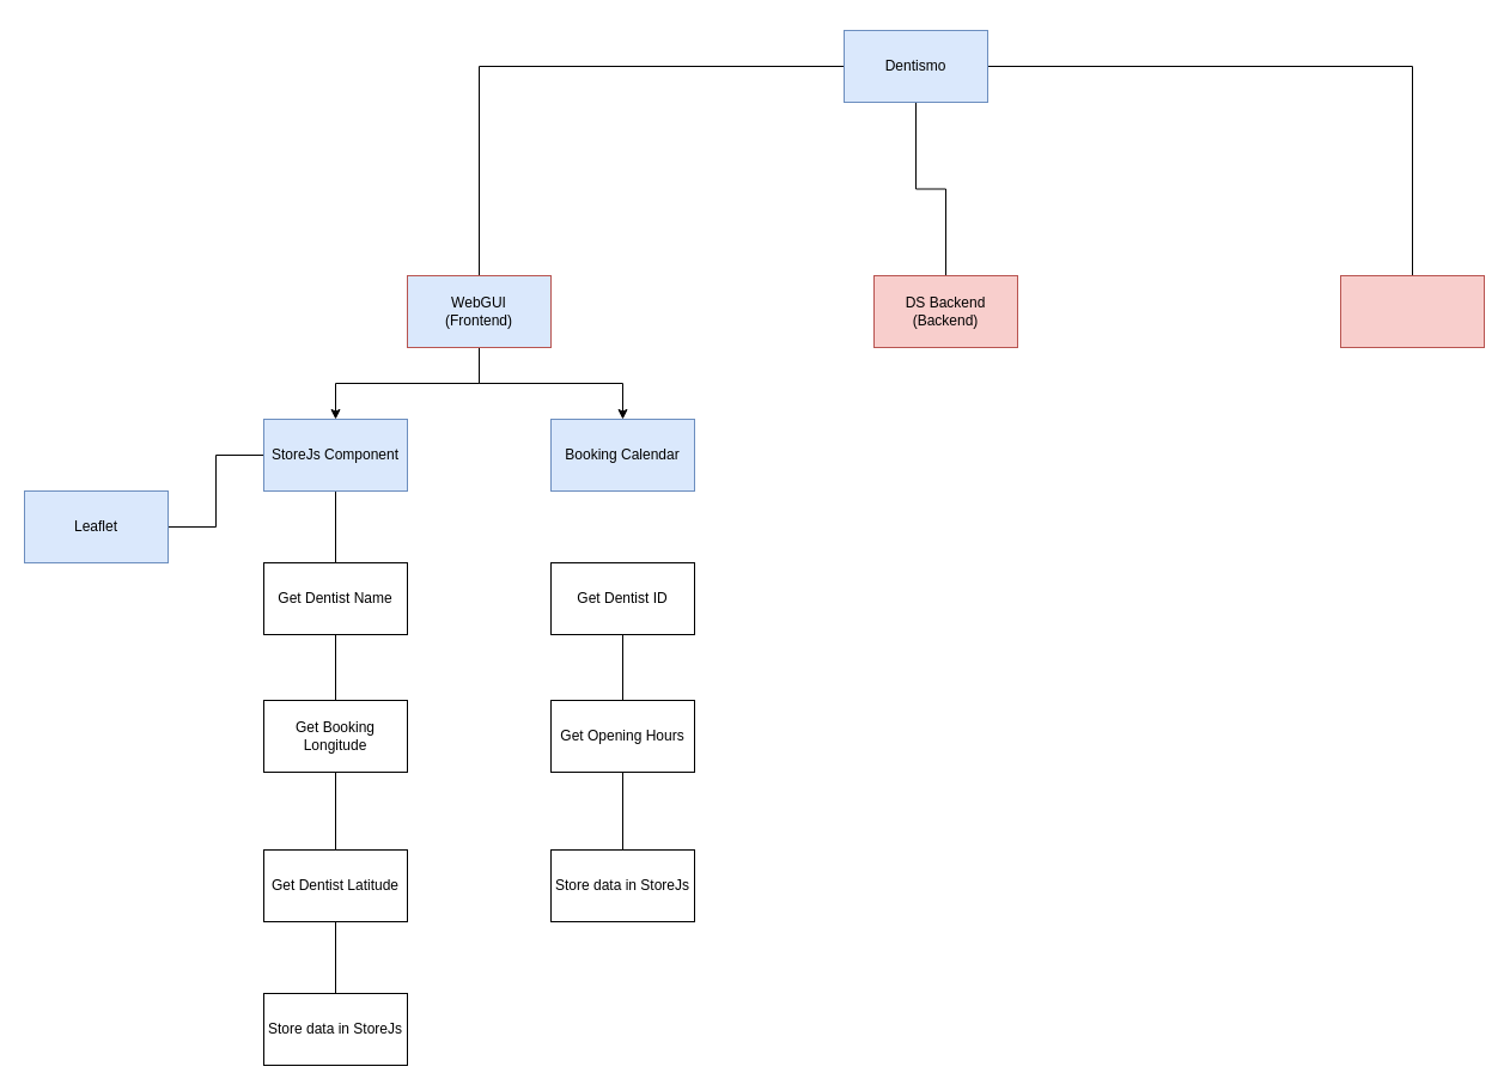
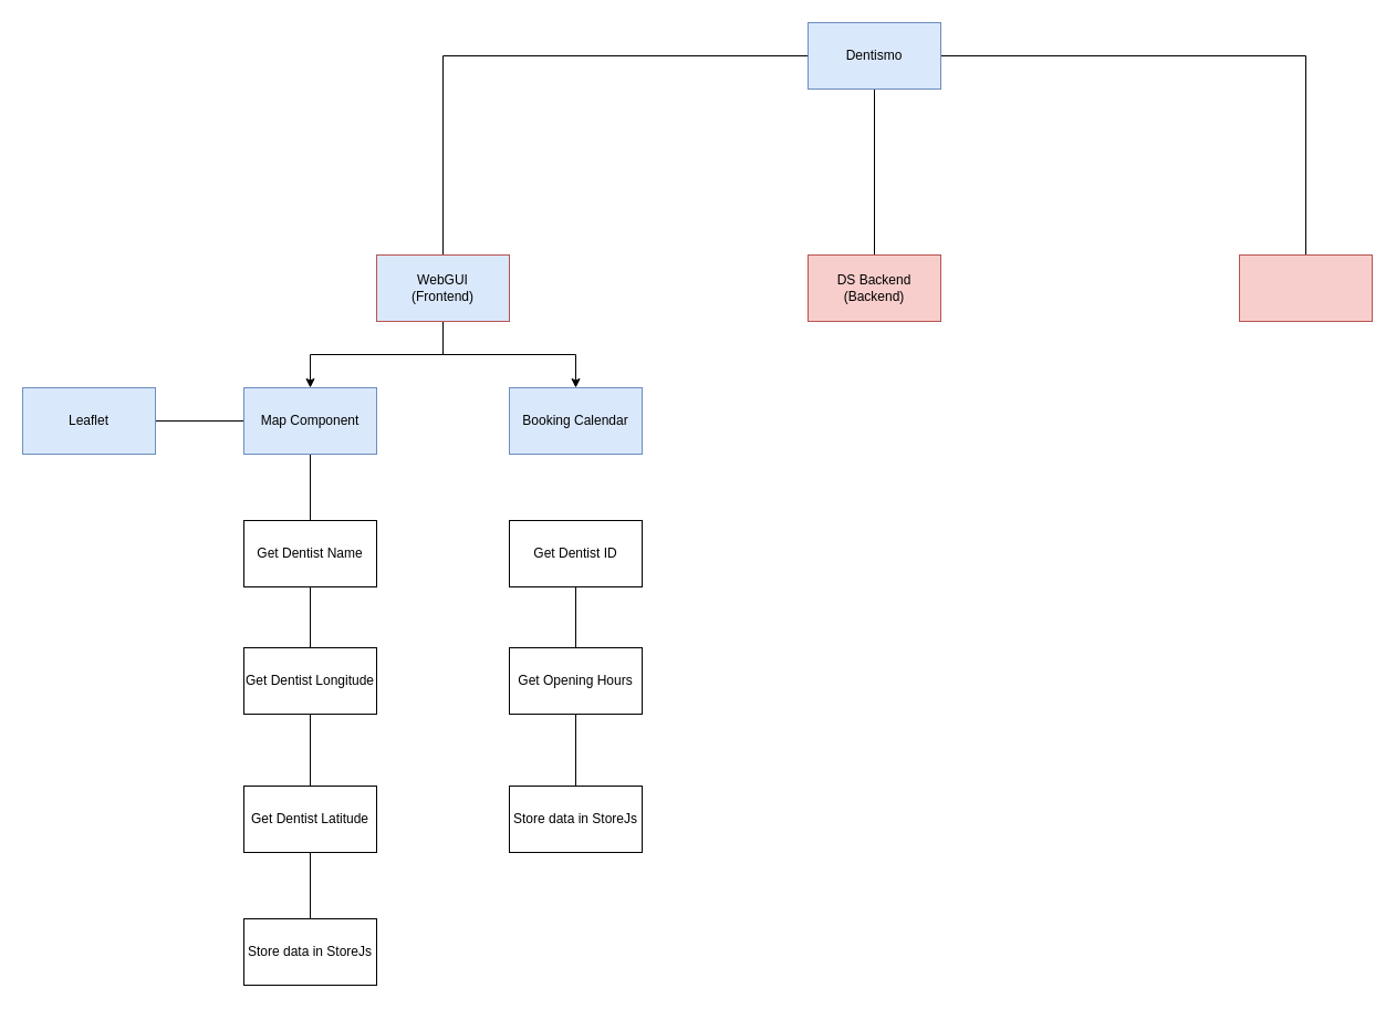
  <mxCell id="0" />
  <mxCell id="1" parent="0" />
  <mxCell id="2" style="edgeStyle=orthogonalEdgeStyle;rounded=0;orthogonalLoop=1;jettySize=auto;html=1;endArrow=none;endFill=0;" edge="1" parent="1" source="5" target="8"><mxGeometry relative="1" as="geometry" /></mxCell>
  <mxCell id="3" style="edgeStyle=orthogonalEdgeStyle;rounded=0;orthogonalLoop=1;jettySize=auto;html=1;entryX=0.5;entryY=0;entryDx=0;entryDy=0;endArrow=none;endFill=0;" edge="1" parent="1" source="5" target="9"><mxGeometry relative="1" as="geometry" /></mxCell>
  <mxCell id="4" style="edgeStyle=orthogonalEdgeStyle;rounded=0;orthogonalLoop=1;jettySize=auto;html=1;endArrow=none;endFill=0;" edge="1" parent="1" source="5" target="10"><mxGeometry relative="1" as="geometry" /></mxCell>
- <mxCell id="5" value="Dentismo" style="rounded=0;whiteSpace=wrap;html=1;fillColor=#dae8fc;strokeColor=#6c8ebf;" vertex="1" parent="1"><mxGeometry x="705" y="25" width="120" height="60" as="geometry" /></mxCell>
+ <mxCell id="5" value="Dentismo" style="rounded=0;whiteSpace=wrap;html=1;fillColor=#dae8fc;strokeColor=#6c8ebf;" vertex="1" parent="1"><mxGeometry x="730" y="20" width="120" height="60" as="geometry" /></mxCell>
  <mxCell id="6" style="edgeStyle=orthogonalEdgeStyle;rounded=0;orthogonalLoop=1;jettySize=auto;html=1;" edge="1" parent="1" source="8" target="13"><mxGeometry relative="1" as="geometry" /></mxCell>
  <mxCell id="7" style="edgeStyle=orthogonalEdgeStyle;rounded=0;orthogonalLoop=1;jettySize=auto;html=1;entryX=0.5;entryY=0;entryDx=0;entryDy=0;" edge="1" parent="1" source="8" target="14"><mxGeometry relative="1" as="geometry" /></mxCell>
  <mxCell id="8" value="WebGUI&lt;br&gt;(Frontend)" style="rounded=0;whiteSpace=wrap;html=1;fillColor=#dae8fc;strokeColor=#b85450;" vertex="1" parent="1"><mxGeometry x="340" y="230" width="120" height="60" as="geometry" /></mxCell>
  <mxCell id="9" value="DS Backend&lt;br&gt;(Backend)" style="rounded=0;whiteSpace=wrap;html=1;fillColor=#f8cecc;strokeColor=#b85450;" vertex="1" parent="1"><mxGeometry x="730" y="230" width="120" height="60" as="geometry" /></mxCell>
  <mxCell id="10" value="" style="rounded=0;whiteSpace=wrap;html=1;fillColor=#f8cecc;strokeColor=#b85450;" vertex="1" parent="1"><mxGeometry x="1120" y="230" width="120" height="60" as="geometry" /></mxCell>
  <mxCell id="11" style="edgeStyle=orthogonalEdgeStyle;rounded=0;orthogonalLoop=1;jettySize=auto;html=1;endArrow=none;endFill=0;" edge="1" parent="1" source="13" target="16"><mxGeometry relative="1" as="geometry" /></mxCell>
  <mxCell id="12" style="edgeStyle=orthogonalEdgeStyle;rounded=0;orthogonalLoop=1;jettySize=auto;html=1;endArrow=none;endFill=0;" edge="1" parent="1" source="13" target="17"><mxGeometry relative="1" as="geometry" /></mxCell>
- <mxCell id="13" value="StoreJs Component" style="rounded=0;whiteSpace=wrap;html=1;fillColor=#dae8fc;strokeColor=#6c8ebf;" vertex="1" parent="1"><mxGeometry x="220" y="350" width="120" height="60" as="geometry" /></mxCell>
+ <mxCell id="13" value="Map Component" style="rounded=0;whiteSpace=wrap;html=1;fillColor=#dae8fc;strokeColor=#6c8ebf;" vertex="1" parent="1"><mxGeometry x="220" y="350" width="120" height="60" as="geometry" /></mxCell>
  <mxCell id="14" value="Booking Calendar" style="rounded=0;whiteSpace=wrap;html=1;fillColor=#dae8fc;strokeColor=#6c8ebf;" vertex="1" parent="1"><mxGeometry x="460" y="350" width="120" height="60" as="geometry" /></mxCell>
  <mxCell id="15" style="edgeStyle=orthogonalEdgeStyle;rounded=0;orthogonalLoop=1;jettySize=auto;html=1;endArrow=none;endFill=0;" edge="1" parent="1" source="16" target="19"><mxGeometry relative="1" as="geometry" /></mxCell>
  <mxCell id="16" value="Get Dentist Name" style="rounded=0;whiteSpace=wrap;html=1;" vertex="1" parent="1"><mxGeometry x="220" y="470" width="120" height="60" as="geometry" /></mxCell>
- <mxCell id="17" value="Leaflet" style="rounded=0;whiteSpace=wrap;html=1;fillColor=#dae8fc;strokeColor=#6c8ebf;" vertex="1" parent="1"><mxGeometry x="20" y="410" width="120" height="60" as="geometry" /></mxCell>
+ <mxCell id="17" value="Leaflet" style="rounded=0;whiteSpace=wrap;html=1;fillColor=#dae8fc;strokeColor=#6c8ebf;" vertex="1" parent="1"><mxGeometry x="20" y="350" width="120" height="60" as="geometry" /></mxCell>
  <mxCell id="18" style="edgeStyle=orthogonalEdgeStyle;rounded=0;orthogonalLoop=1;jettySize=auto;html=1;endArrow=none;endFill=0;" edge="1" parent="1" source="19" target="21"><mxGeometry relative="1" as="geometry" /></mxCell>
- <mxCell id="19" value="Get Booking Longitude" style="rounded=0;whiteSpace=wrap;html=1;" vertex="1" parent="1"><mxGeometry x="220" y="585" width="120" height="60" as="geometry" /></mxCell>
+ <mxCell id="19" value="Get Dentist Longitude" style="rounded=0;whiteSpace=wrap;html=1;" vertex="1" parent="1"><mxGeometry x="220" y="585" width="120" height="60" as="geometry" /></mxCell>
  <mxCell id="20" style="edgeStyle=orthogonalEdgeStyle;rounded=0;orthogonalLoop=1;jettySize=auto;html=1;endArrow=none;endFill=0;" edge="1" parent="1" source="21" target="26"><mxGeometry relative="1" as="geometry" /></mxCell>
  <mxCell id="21" value="Get Dentist Latitude" style="rounded=0;whiteSpace=wrap;html=1;" vertex="1" parent="1"><mxGeometry x="220" y="710" width="120" height="60" as="geometry" /></mxCell>
  <mxCell id="22" style="edgeStyle=orthogonalEdgeStyle;rounded=0;orthogonalLoop=1;jettySize=auto;html=1;entryX=0.5;entryY=0;entryDx=0;entryDy=0;endArrow=none;endFill=0;" edge="1" parent="1" source="23" target="25"><mxGeometry relative="1" as="geometry" /></mxCell>
  <mxCell id="23" value="Get Dentist ID" style="rounded=0;whiteSpace=wrap;html=1;" vertex="1" parent="1"><mxGeometry x="460" y="470" width="120" height="60" as="geometry" /></mxCell>
  <mxCell id="24" style="edgeStyle=orthogonalEdgeStyle;rounded=0;orthogonalLoop=1;jettySize=auto;html=1;endArrow=none;endFill=0;" edge="1" parent="1" source="25" target="27"><mxGeometry relative="1" as="geometry" /></mxCell>
  <mxCell id="25" value="Get Opening Hours" style="rounded=0;whiteSpace=wrap;html=1;" vertex="1" parent="1"><mxGeometry x="460" y="585" width="120" height="60" as="geometry" /></mxCell>
  <mxCell id="26" value="Store data in StoreJs" style="rounded=0;whiteSpace=wrap;html=1;" vertex="1" parent="1"><mxGeometry x="220" y="830" width="120" height="60" as="geometry" /></mxCell>
  <mxCell id="27" value="Store data in StoreJs" style="rounded=0;whiteSpace=wrap;html=1;" vertex="1" parent="1"><mxGeometry x="460" y="710" width="120" height="60" as="geometry" /></mxCell>
